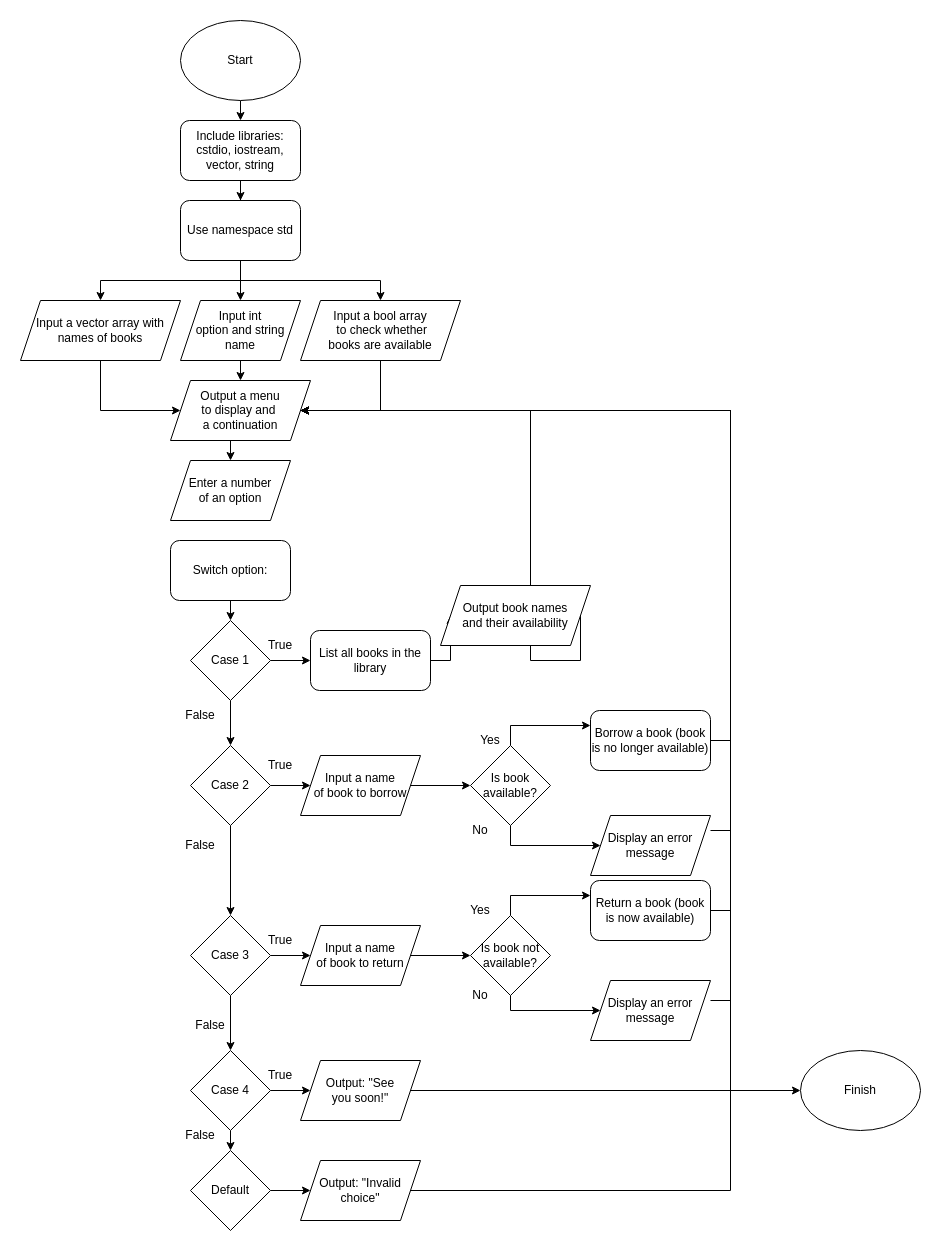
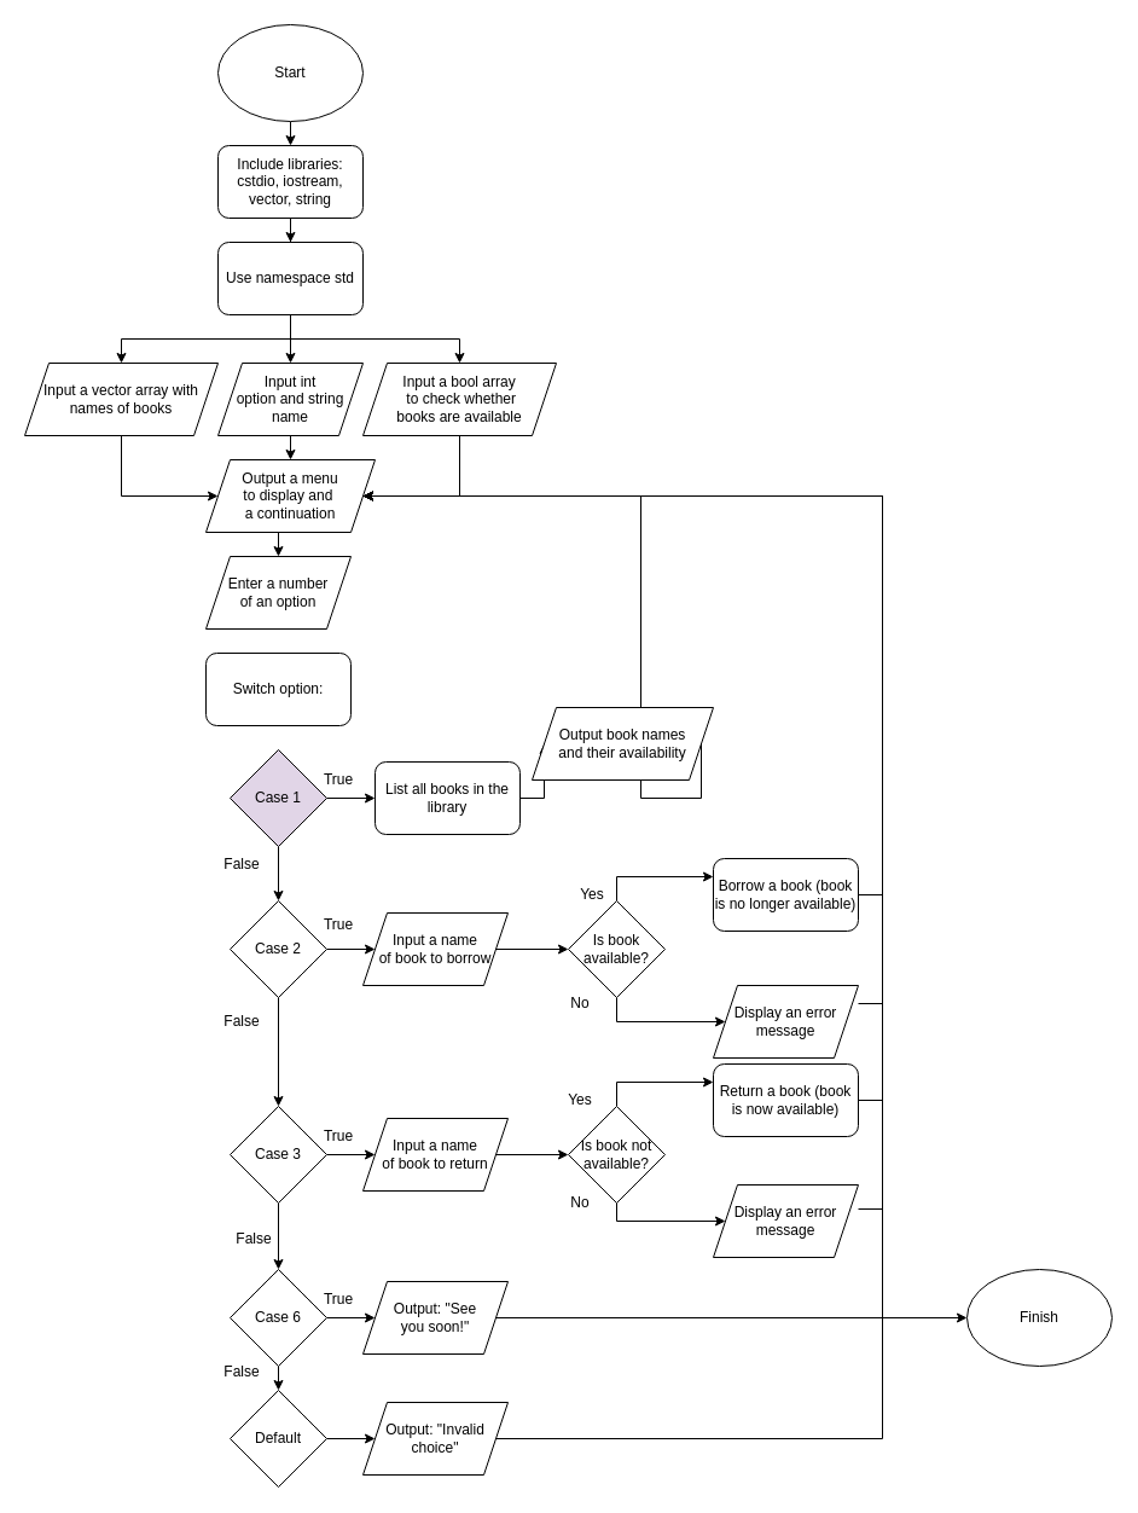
  <mxCell id="0" />
  <mxCell id="1" parent="0" />
  <mxCell id="2" style="edgeStyle=orthogonalEdgeStyle;rounded=0;orthogonalLoop=1;jettySize=auto;html=1;exitX=0.5;exitY=1;exitDx=0;exitDy=0;entryX=0.5;entryY=0;entryDx=0;entryDy=0;" edge="1" parent="1" source="3" target="5"><mxGeometry relative="1" as="geometry" /></mxCell>
  <mxCell id="3" value="Start" style="ellipse;whiteSpace=wrap;html=1;" vertex="1" parent="1"><mxGeometry x="180" y="20" width="120" height="80" as="geometry" /></mxCell>
  <mxCell id="4" style="edgeStyle=orthogonalEdgeStyle;rounded=0;orthogonalLoop=1;jettySize=auto;html=1;exitX=0.5;exitY=1;exitDx=0;exitDy=0;" edge="1" parent="1" source="5" target="9"><mxGeometry relative="1" as="geometry" /></mxCell>
  <mxCell id="5" value="Include libraries: cstdio, iostream, vector, string" style="rounded=1;whiteSpace=wrap;html=1;" vertex="1" parent="1"><mxGeometry x="180" y="120" width="120" height="60" as="geometry" /></mxCell>
  <mxCell id="6" style="edgeStyle=orthogonalEdgeStyle;rounded=0;orthogonalLoop=1;jettySize=auto;html=1;exitX=0.5;exitY=1;exitDx=0;exitDy=0;" edge="1" parent="1" source="9" target="11"><mxGeometry relative="1" as="geometry" /></mxCell>
  <mxCell id="7" style="edgeStyle=orthogonalEdgeStyle;rounded=0;orthogonalLoop=1;jettySize=auto;html=1;exitX=0.5;exitY=1;exitDx=0;exitDy=0;entryX=0.5;entryY=0;entryDx=0;entryDy=0;" edge="1" parent="1" source="9" target="13"><mxGeometry relative="1" as="geometry" /></mxCell>
  <mxCell id="8" style="edgeStyle=orthogonalEdgeStyle;rounded=0;orthogonalLoop=1;jettySize=auto;html=1;exitX=0.5;exitY=1;exitDx=0;exitDy=0;entryX=0.5;entryY=0;entryDx=0;entryDy=0;" edge="1" parent="1" source="9" target="15"><mxGeometry relative="1" as="geometry" /></mxCell>
  <mxCell id="9" value="Use namespace std" style="rounded=1;whiteSpace=wrap;html=1;" vertex="1" parent="1"><mxGeometry x="180" y="200" width="120" height="60" as="geometry" /></mxCell>
  <mxCell id="10" style="edgeStyle=orthogonalEdgeStyle;rounded=0;orthogonalLoop=1;jettySize=auto;html=1;exitX=0.5;exitY=1;exitDx=0;exitDy=0;entryX=0;entryY=0.5;entryDx=0;entryDy=0;" edge="1" parent="1" source="11" target="17"><mxGeometry relative="1" as="geometry"><Array as="points"><mxPoint x="100" y="410" /></Array></mxGeometry></mxCell>
  <mxCell id="11" value="Input a vector array with names of books" style="shape=parallelogram;perimeter=parallelogramPerimeter;whiteSpace=wrap;html=1;fixedSize=1;" vertex="1" parent="1"><mxGeometry x="20" y="300" width="160" height="60" as="geometry" /></mxCell>
  <mxCell id="12" style="edgeStyle=orthogonalEdgeStyle;rounded=0;orthogonalLoop=1;jettySize=auto;html=1;exitX=0.5;exitY=1;exitDx=0;exitDy=0;entryX=1;entryY=0.5;entryDx=0;entryDy=0;" edge="1" parent="1" source="13" target="17"><mxGeometry relative="1" as="geometry"><Array as="points"><mxPoint x="380" y="410" /></Array></mxGeometry></mxCell>
  <mxCell id="13" value="Input a bool array&lt;br&gt;&amp;nbsp;to check whether &lt;br&gt;books are available" style="shape=parallelogram;perimeter=parallelogramPerimeter;whiteSpace=wrap;html=1;fixedSize=1;" vertex="1" parent="1"><mxGeometry x="300" y="300" width="160" height="60" as="geometry" /></mxCell>
  <mxCell id="14" style="edgeStyle=orthogonalEdgeStyle;rounded=0;orthogonalLoop=1;jettySize=auto;html=1;exitX=0.5;exitY=1;exitDx=0;exitDy=0;entryX=0.5;entryY=0;entryDx=0;entryDy=0;" edge="1" parent="1" source="15" target="17"><mxGeometry relative="1" as="geometry" /></mxCell>
  <mxCell id="15" value="Input int &lt;br&gt;option and string name" style="shape=parallelogram;perimeter=parallelogramPerimeter;whiteSpace=wrap;html=1;fixedSize=1;" vertex="1" parent="1"><mxGeometry x="180" y="300" width="120" height="60" as="geometry" /></mxCell>
  <mxCell id="16" style="edgeStyle=orthogonalEdgeStyle;rounded=0;orthogonalLoop=1;jettySize=auto;html=1;exitX=0.5;exitY=1;exitDx=0;exitDy=0;entryX=0.5;entryY=0;entryDx=0;entryDy=0;" edge="1" parent="1" source="17" target="18"><mxGeometry relative="1" as="geometry" /></mxCell>
  <mxCell id="17" value="Output a menu &lt;br&gt;to display and&amp;nbsp;&lt;br&gt;a continuation" style="shape=parallelogram;perimeter=parallelogramPerimeter;whiteSpace=wrap;html=1;fixedSize=1;" vertex="1" parent="1"><mxGeometry x="170" y="380" width="140" height="60" as="geometry" /></mxCell>
  <mxCell id="18" value="Enter a number &lt;br&gt;of an option" style="shape=parallelogram;perimeter=parallelogramPerimeter;whiteSpace=wrap;html=1;fixedSize=1;" vertex="1" parent="1"><mxGeometry x="170" y="460" width="120" height="60" as="geometry" /></mxCell>
- <mxCell id="19" style="edgeStyle=orthogonalEdgeStyle;rounded=0;orthogonalLoop=1;jettySize=auto;html=1;exitX=0.5;exitY=1;exitDx=0;exitDy=0;entryX=0.5;entryY=0;entryDx=0;entryDy=0;" edge="1" parent="1" source="20" target="23"><mxGeometry relative="1" as="geometry" /></mxCell>
  <mxCell id="20" value="Switch option:" style="rounded=1;whiteSpace=wrap;html=1;" vertex="1" parent="1"><mxGeometry x="170" y="540" width="120" height="60" as="geometry" /></mxCell>
  <mxCell id="21" style="edgeStyle=orthogonalEdgeStyle;rounded=0;orthogonalLoop=1;jettySize=auto;html=1;exitX=0.5;exitY=1;exitDx=0;exitDy=0;entryX=0.5;entryY=0;entryDx=0;entryDy=0;" edge="1" parent="1" source="23" target="26"><mxGeometry relative="1" as="geometry" /></mxCell>
  <mxCell id="22" style="edgeStyle=orthogonalEdgeStyle;rounded=0;orthogonalLoop=1;jettySize=auto;html=1;exitX=1;exitY=0.5;exitDx=0;exitDy=0;entryX=0;entryY=0.5;entryDx=0;entryDy=0;" edge="1" parent="1" source="23" target="40"><mxGeometry relative="1" as="geometry" /></mxCell>
- <mxCell id="23" value="Case 1" style="rhombus;whiteSpace=wrap;html=1;" vertex="1" parent="1"><mxGeometry x="190" y="620" width="80" height="80" as="geometry" /></mxCell>
+ <mxCell id="23" value="Case 1" style="rhombus;whiteSpace=wrap;html=1;fillColor=#e1d5e7;" vertex="1" parent="1"><mxGeometry x="190" y="620" width="80" height="80" as="geometry" /></mxCell>
  <mxCell id="24" style="edgeStyle=orthogonalEdgeStyle;rounded=0;orthogonalLoop=1;jettySize=auto;html=1;exitX=0.5;exitY=1;exitDx=0;exitDy=0;entryX=0.5;entryY=0;entryDx=0;entryDy=0;" edge="1" parent="1" source="26" target="29"><mxGeometry relative="1" as="geometry" /></mxCell>
  <mxCell id="25" style="edgeStyle=orthogonalEdgeStyle;rounded=0;orthogonalLoop=1;jettySize=auto;html=1;exitX=1;exitY=0.5;exitDx=0;exitDy=0;entryX=0;entryY=0.5;entryDx=0;entryDy=0;" edge="1" parent="1" source="26" target="45"><mxGeometry relative="1" as="geometry" /></mxCell>
  <mxCell id="26" value="Case 2" style="rhombus;whiteSpace=wrap;html=1;" vertex="1" parent="1"><mxGeometry x="190" y="745" width="80" height="80" as="geometry" /></mxCell>
  <mxCell id="27" style="edgeStyle=orthogonalEdgeStyle;rounded=0;orthogonalLoop=1;jettySize=auto;html=1;exitX=0.5;exitY=1;exitDx=0;exitDy=0;entryX=0.5;entryY=0;entryDx=0;entryDy=0;" edge="1" parent="1" source="29" target="32"><mxGeometry relative="1" as="geometry" /></mxCell>
  <mxCell id="28" style="edgeStyle=orthogonalEdgeStyle;rounded=0;orthogonalLoop=1;jettySize=auto;html=1;exitX=1;exitY=0.5;exitDx=0;exitDy=0;" edge="1" parent="1" source="29" target="53"><mxGeometry relative="1" as="geometry" /></mxCell>
  <mxCell id="29" value="Case 3" style="rhombus;whiteSpace=wrap;html=1;" vertex="1" parent="1"><mxGeometry x="190" y="915" width="80" height="80" as="geometry" /></mxCell>
  <mxCell id="30" style="edgeStyle=orthogonalEdgeStyle;rounded=0;orthogonalLoop=1;jettySize=auto;html=1;exitX=0.5;exitY=1;exitDx=0;exitDy=0;entryX=0.5;entryY=0;entryDx=0;entryDy=0;" edge="1" parent="1" source="32" target="34"><mxGeometry relative="1" as="geometry" /></mxCell>
  <mxCell id="31" style="edgeStyle=orthogonalEdgeStyle;rounded=0;orthogonalLoop=1;jettySize=auto;html=1;exitX=1;exitY=0.5;exitDx=0;exitDy=0;entryX=0;entryY=0.5;entryDx=0;entryDy=0;" edge="1" parent="1" source="32" target="67"><mxGeometry relative="1" as="geometry" /></mxCell>
- <mxCell id="32" value="Case 4" style="rhombus;whiteSpace=wrap;html=1;" vertex="1" parent="1"><mxGeometry x="190" y="1050" width="80" height="80" as="geometry" /></mxCell>
+ <mxCell id="32" value="Case 6" style="rhombus;whiteSpace=wrap;html=1;" vertex="1" parent="1"><mxGeometry x="190" y="1050" width="80" height="80" as="geometry" /></mxCell>
  <mxCell id="33" style="edgeStyle=orthogonalEdgeStyle;rounded=0;orthogonalLoop=1;jettySize=auto;html=1;exitX=1;exitY=0.5;exitDx=0;exitDy=0;entryX=0;entryY=0.5;entryDx=0;entryDy=0;" edge="1" parent="1" source="34" target="73"><mxGeometry relative="1" as="geometry" /></mxCell>
  <mxCell id="34" value="Default" style="rhombus;whiteSpace=wrap;html=1;" vertex="1" parent="1"><mxGeometry x="190" y="1150" width="80" height="80" as="geometry" /></mxCell>
  <mxCell id="35" value="False" style="text;html=1;strokeColor=none;fillColor=none;align=center;verticalAlign=middle;whiteSpace=wrap;rounded=0;" vertex="1" parent="1"><mxGeometry x="170" y="700" width="60" height="30" as="geometry" /></mxCell>
  <mxCell id="36" value="False" style="text;html=1;strokeColor=none;fillColor=none;align=center;verticalAlign=middle;whiteSpace=wrap;rounded=0;" vertex="1" parent="1"><mxGeometry x="170" y="830" width="60" height="30" as="geometry" /></mxCell>
  <mxCell id="37" value="False" style="text;html=1;strokeColor=none;fillColor=none;align=center;verticalAlign=middle;whiteSpace=wrap;rounded=0;" vertex="1" parent="1"><mxGeometry x="180" y="1010" width="60" height="30" as="geometry" /></mxCell>
  <mxCell id="38" value="False" style="text;html=1;strokeColor=none;fillColor=none;align=center;verticalAlign=middle;whiteSpace=wrap;rounded=0;" vertex="1" parent="1"><mxGeometry x="170" y="1120" width="60" height="30" as="geometry" /></mxCell>
  <mxCell id="39" style="edgeStyle=orthogonalEdgeStyle;rounded=0;orthogonalLoop=1;jettySize=auto;html=1;exitX=1;exitY=0.5;exitDx=0;exitDy=0;entryX=0;entryY=0.5;entryDx=0;entryDy=0;" edge="1" parent="1" source="40" target="42"><mxGeometry relative="1" as="geometry" /></mxCell>
  <mxCell id="40" value="List all books in the library" style="rounded=1;whiteSpace=wrap;html=1;" vertex="1" parent="1"><mxGeometry x="310" y="630" width="120" height="60" as="geometry" /></mxCell>
  <mxCell id="41" style="edgeStyle=orthogonalEdgeStyle;rounded=0;orthogonalLoop=1;jettySize=auto;html=1;exitX=1;exitY=0.5;exitDx=0;exitDy=0;entryX=1;entryY=0.5;entryDx=0;entryDy=0;" edge="1" parent="1" source="42" target="17"><mxGeometry relative="1" as="geometry"><Array as="points"><mxPoint x="530" y="660" /><mxPoint x="530" y="410" /></Array></mxGeometry></mxCell>
  <mxCell id="42" value="Output book names &lt;br&gt;and their availability" style="shape=parallelogram;perimeter=parallelogramPerimeter;whiteSpace=wrap;html=1;fixedSize=1;" vertex="1" parent="1"><mxGeometry x="440" y="585" width="150" height="60" as="geometry" /></mxCell>
  <mxCell id="43" value="True" style="text;html=1;strokeColor=none;fillColor=none;align=center;verticalAlign=middle;whiteSpace=wrap;rounded=0;" vertex="1" parent="1"><mxGeometry x="250" y="630" width="60" height="30" as="geometry" /></mxCell>
  <mxCell id="44" style="edgeStyle=orthogonalEdgeStyle;rounded=0;orthogonalLoop=1;jettySize=auto;html=1;exitX=1;exitY=0.5;exitDx=0;exitDy=0;" edge="1" parent="1" source="45" target="48"><mxGeometry relative="1" as="geometry" /></mxCell>
  <mxCell id="45" value="Input a name &lt;br&gt;of book to borrow" style="shape=parallelogram;perimeter=parallelogramPerimeter;whiteSpace=wrap;html=1;fixedSize=1;" vertex="1" parent="1"><mxGeometry x="300" y="755" width="120" height="60" as="geometry" /></mxCell>
  <mxCell id="46" style="edgeStyle=orthogonalEdgeStyle;rounded=0;orthogonalLoop=1;jettySize=auto;html=1;exitX=0.5;exitY=0;exitDx=0;exitDy=0;entryX=0;entryY=0.25;entryDx=0;entryDy=0;" edge="1" parent="1" source="48" target="50"><mxGeometry relative="1" as="geometry" /></mxCell>
  <mxCell id="47" style="edgeStyle=orthogonalEdgeStyle;rounded=0;orthogonalLoop=1;jettySize=auto;html=1;exitX=0.5;exitY=1;exitDx=0;exitDy=0;entryX=0;entryY=0.5;entryDx=0;entryDy=0;" edge="1" parent="1" source="48" target="70"><mxGeometry relative="1" as="geometry" /></mxCell>
  <mxCell id="48" value="Is book available?" style="rhombus;whiteSpace=wrap;html=1;" vertex="1" parent="1"><mxGeometry x="470" y="745" width="80" height="80" as="geometry" /></mxCell>
  <mxCell id="49" style="edgeStyle=orthogonalEdgeStyle;rounded=0;orthogonalLoop=1;jettySize=auto;html=1;exitX=1;exitY=0.5;exitDx=0;exitDy=0;entryX=1;entryY=0.5;entryDx=0;entryDy=0;" edge="1" parent="1" source="50" target="17"><mxGeometry relative="1" as="geometry"><Array as="points"><mxPoint x="730" y="740" /><mxPoint x="730" y="410" /></Array></mxGeometry></mxCell>
  <mxCell id="50" value="Borrow a book (book is no longer available)" style="rounded=1;whiteSpace=wrap;html=1;" vertex="1" parent="1"><mxGeometry x="590" y="710" width="120" height="60" as="geometry" /></mxCell>
  <mxCell id="51" style="edgeStyle=orthogonalEdgeStyle;rounded=0;orthogonalLoop=1;jettySize=auto;html=1;exitX=1;exitY=0.5;exitDx=0;exitDy=0;entryX=1;entryY=0.5;entryDx=0;entryDy=0;" edge="1" parent="1" target="17"><mxGeometry relative="1" as="geometry"><mxPoint x="710" y="830" as="sourcePoint" /><Array as="points"><mxPoint x="730" y="830" /><mxPoint x="730" y="410" /></Array></mxGeometry></mxCell>
  <mxCell id="52" style="edgeStyle=orthogonalEdgeStyle;rounded=0;orthogonalLoop=1;jettySize=auto;html=1;exitX=1;exitY=0.5;exitDx=0;exitDy=0;" edge="1" parent="1" source="53" target="55"><mxGeometry relative="1" as="geometry" /></mxCell>
  <mxCell id="53" value="Input a name &lt;br&gt;of book to return" style="shape=parallelogram;perimeter=parallelogramPerimeter;whiteSpace=wrap;html=1;fixedSize=1;" vertex="1" parent="1"><mxGeometry x="300" y="925" width="120" height="60" as="geometry" /></mxCell>
  <mxCell id="54" style="edgeStyle=orthogonalEdgeStyle;rounded=0;orthogonalLoop=1;jettySize=auto;html=1;exitX=0.5;exitY=0;exitDx=0;exitDy=0;entryX=0;entryY=0.25;entryDx=0;entryDy=0;" edge="1" parent="1" source="55" target="57"><mxGeometry relative="1" as="geometry" /></mxCell>
  <mxCell id="55" value="Is book not available?" style="rhombus;whiteSpace=wrap;html=1;" vertex="1" parent="1"><mxGeometry x="470" y="915" width="80" height="80" as="geometry" /></mxCell>
  <mxCell id="56" style="edgeStyle=orthogonalEdgeStyle;rounded=0;orthogonalLoop=1;jettySize=auto;html=1;exitX=1;exitY=0.5;exitDx=0;exitDy=0;entryX=1;entryY=0.5;entryDx=0;entryDy=0;" edge="1" parent="1" source="57" target="17"><mxGeometry relative="1" as="geometry"><Array as="points"><mxPoint x="730" y="910" /><mxPoint x="730" y="410" /></Array></mxGeometry></mxCell>
  <mxCell id="57" value="Return a book (book is now available)" style="rounded=1;whiteSpace=wrap;html=1;" vertex="1" parent="1"><mxGeometry x="590" y="880" width="120" height="60" as="geometry" /></mxCell>
  <mxCell id="58" style="edgeStyle=orthogonalEdgeStyle;rounded=0;orthogonalLoop=1;jettySize=auto;html=1;exitX=1;exitY=0.5;exitDx=0;exitDy=0;entryX=1;entryY=0.5;entryDx=0;entryDy=0;" edge="1" parent="1" target="17"><mxGeometry relative="1" as="geometry"><mxPoint x="710" y="1000" as="sourcePoint" /><Array as="points"><mxPoint x="730" y="1000" /><mxPoint x="730" y="410" /></Array></mxGeometry></mxCell>
  <mxCell id="59" value="True" style="text;html=1;strokeColor=none;fillColor=none;align=center;verticalAlign=middle;whiteSpace=wrap;rounded=0;" vertex="1" parent="1"><mxGeometry x="250" y="750" width="60" height="30" as="geometry" /></mxCell>
  <mxCell id="60" value="Yes" style="text;html=1;strokeColor=none;fillColor=none;align=center;verticalAlign=middle;whiteSpace=wrap;rounded=0;" vertex="1" parent="1"><mxGeometry x="460" y="725" width="60" height="30" as="geometry" /></mxCell>
  <mxCell id="61" value="Yes" style="text;html=1;strokeColor=none;fillColor=none;align=center;verticalAlign=middle;whiteSpace=wrap;rounded=0;" vertex="1" parent="1"><mxGeometry x="450" y="895" width="60" height="30" as="geometry" /></mxCell>
  <mxCell id="62" value="No" style="text;html=1;strokeColor=none;fillColor=none;align=center;verticalAlign=middle;whiteSpace=wrap;rounded=0;" vertex="1" parent="1"><mxGeometry x="450" y="815" width="60" height="30" as="geometry" /></mxCell>
  <mxCell id="63" style="edgeStyle=orthogonalEdgeStyle;rounded=0;orthogonalLoop=1;jettySize=auto;html=1;exitX=1;exitY=0.5;exitDx=0;exitDy=0;entryX=0;entryY=0.5;entryDx=0;entryDy=0;" edge="1" parent="1" source="64" target="71"><mxGeometry relative="1" as="geometry"><Array as="points"><mxPoint x="510" y="1010" /></Array></mxGeometry></mxCell>
  <mxCell id="64" value="No" style="text;html=1;strokeColor=none;fillColor=none;align=center;verticalAlign=middle;whiteSpace=wrap;rounded=0;" vertex="1" parent="1"><mxGeometry x="450" y="980" width="60" height="30" as="geometry" /></mxCell>
  <mxCell id="65" value="True" style="text;html=1;strokeColor=none;fillColor=none;align=center;verticalAlign=middle;whiteSpace=wrap;rounded=0;" vertex="1" parent="1"><mxGeometry x="250" y="925" width="60" height="30" as="geometry" /></mxCell>
  <mxCell id="66" style="edgeStyle=orthogonalEdgeStyle;rounded=0;orthogonalLoop=1;jettySize=auto;html=1;exitX=1;exitY=0.5;exitDx=0;exitDy=0;entryX=0;entryY=0.5;entryDx=0;entryDy=0;" edge="1" parent="1" source="67" target="69"><mxGeometry relative="1" as="geometry" /></mxCell>
  <mxCell id="67" value="Output: &quot;See &lt;br&gt;you soon!&quot;" style="shape=parallelogram;perimeter=parallelogramPerimeter;whiteSpace=wrap;html=1;fixedSize=1;" vertex="1" parent="1"><mxGeometry x="300" y="1060" width="120" height="60" as="geometry" /></mxCell>
  <mxCell id="68" value="True" style="text;html=1;strokeColor=none;fillColor=none;align=center;verticalAlign=middle;whiteSpace=wrap;rounded=0;" vertex="1" parent="1"><mxGeometry x="250" y="1060" width="60" height="30" as="geometry" /></mxCell>
  <mxCell id="69" value="Finish" style="ellipse;whiteSpace=wrap;html=1;" vertex="1" parent="1"><mxGeometry x="800" y="1050" width="120" height="80" as="geometry" /></mxCell>
  <mxCell id="70" value="Display an error message" style="shape=parallelogram;perimeter=parallelogramPerimeter;whiteSpace=wrap;html=1;fixedSize=1;" vertex="1" parent="1"><mxGeometry x="590" y="815" width="120" height="60" as="geometry" /></mxCell>
  <mxCell id="71" value="Display an error message" style="shape=parallelogram;perimeter=parallelogramPerimeter;whiteSpace=wrap;html=1;fixedSize=1;" vertex="1" parent="1"><mxGeometry x="590" y="980" width="120" height="60" as="geometry" /></mxCell>
  <mxCell id="72" style="edgeStyle=orthogonalEdgeStyle;rounded=0;orthogonalLoop=1;jettySize=auto;html=1;exitX=1;exitY=0.5;exitDx=0;exitDy=0;entryX=1;entryY=0.5;entryDx=0;entryDy=0;" edge="1" parent="1" source="73" target="17"><mxGeometry relative="1" as="geometry"><Array as="points"><mxPoint x="730" y="1190" /><mxPoint x="730" y="410" /></Array></mxGeometry></mxCell>
  <mxCell id="73" value="Output: &quot;Invalid choice&quot;" style="shape=parallelogram;perimeter=parallelogramPerimeter;whiteSpace=wrap;html=1;fixedSize=1;" vertex="1" parent="1"><mxGeometry x="300" y="1160" width="120" height="60" as="geometry" /></mxCell>
